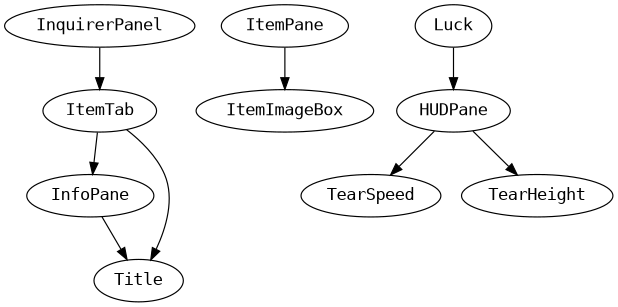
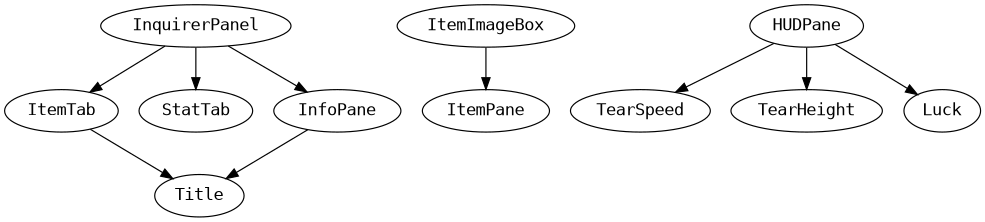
  digraph {
    fontname="DejaVu Sans Mono"
    node [fontname="DejaVu Sans Mono"]
    edge [fontname="DejaVu Sans Mono"]
    InquirerPanel
    ItemTab
+   StatTab
    InfoPane
    Title
    ItemPane
    ItemImageBox
    HUDPane
    TearSpeed
    TearHeight
    Luck
    InquirerPanel -> ItemTab
-   ItemTab -> InfoPane
+   InquirerPanel -> StatTab
+   InquirerPanel -> InfoPane
    ItemTab -> Title
    InfoPane -> Title
-   ItemPane -> ItemImageBox
+   ItemImageBox -> ItemPane
    HUDPane -> TearSpeed
    HUDPane -> TearHeight
-   Luck -> HUDPane
+   HUDPane -> Luck
  }
